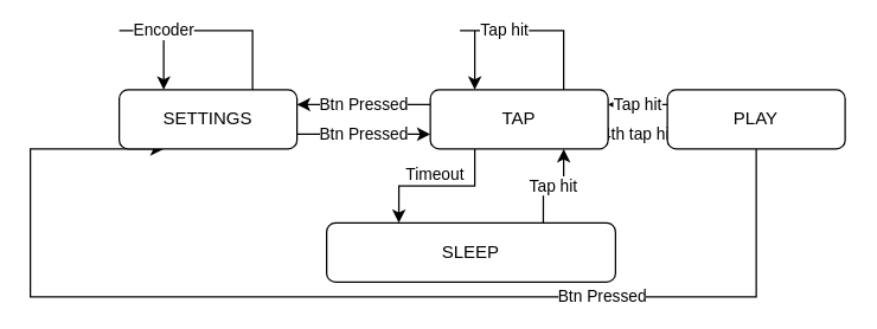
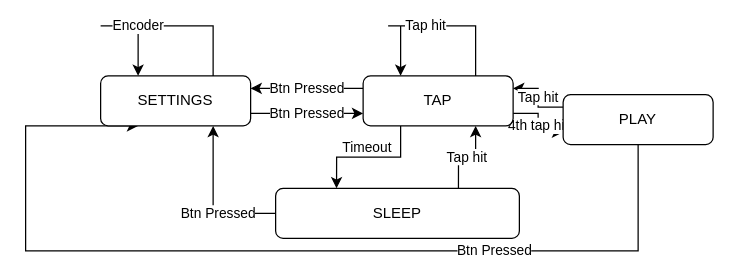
  <mxCell id="0" />
  <mxCell id="1" parent="0" />
  <mxCell id="2" style="edgeStyle=orthogonalEdgeStyle;rounded=0;orthogonalLoop=1;jettySize=auto;html=1;exitX=0.25;exitY=1;exitDx=0;exitDy=0;entryX=0.25;entryY=0;entryDx=0;entryDy=0;" edge="1" parent="1" source="7" target="13"><mxGeometry relative="1" as="geometry" /></mxCell>
  <mxCell id="3" value="Timeout" style="edgeLabel;html=1;align=center;verticalAlign=middle;resizable=0;points=[];" vertex="1" connectable="0" parent="2"><mxGeometry x="0.05" y="-3" relative="1" as="geometry"><mxPoint y="-6" as="offset" /></mxGeometry></mxCell>
  <mxCell id="4" value="Btn Pressed" style="edgeStyle=orthogonalEdgeStyle;rounded=0;orthogonalLoop=1;jettySize=auto;html=1;exitX=0;exitY=0.25;exitDx=0;exitDy=0;entryX=1;entryY=0.25;entryDx=0;entryDy=0;" edge="1" parent="1" source="7" target="15"><mxGeometry relative="1" as="geometry" /></mxCell>
  <mxCell id="5" style="edgeStyle=orthogonalEdgeStyle;rounded=0;orthogonalLoop=1;jettySize=auto;html=1;exitX=1;exitY=0.75;exitDx=0;exitDy=0;entryX=0;entryY=0.75;entryDx=0;entryDy=0;" edge="1" parent="1" source="7" target="10"><mxGeometry relative="1" as="geometry" /></mxCell>
  <mxCell id="6" value="4th tap hit" style="edgeLabel;html=1;align=center;verticalAlign=middle;resizable=0;points=[];" vertex="1" connectable="0" parent="5"><mxGeometry x="0.05" y="1" relative="1" as="geometry"><mxPoint x="-2" as="offset" /></mxGeometry></mxCell>
  <mxCell id="7" value="TAP" style="rounded=1;whiteSpace=wrap;html=1;" vertex="1" parent="1"><mxGeometry x="290" y="60" width="120" height="40" as="geometry" /></mxCell>
  <mxCell id="8" value="Tap hit" style="edgeStyle=orthogonalEdgeStyle;rounded=0;orthogonalLoop=1;jettySize=auto;html=1;exitX=0;exitY=0.25;exitDx=0;exitDy=0;entryX=1;entryY=0.25;entryDx=0;entryDy=0;" edge="1" parent="1" source="10" target="7"><mxGeometry relative="1" as="geometry" /></mxCell>
  <mxCell id="9" value="Btn Pressed" style="edgeStyle=orthogonalEdgeStyle;rounded=0;orthogonalLoop=1;jettySize=auto;html=1;exitX=0.5;exitY=1;exitDx=0;exitDy=0;entryX=0.25;entryY=1;entryDx=0;entryDy=0;" edge="1" parent="1" source="10" target="15"><mxGeometry x="-0.478" relative="1" as="geometry"><Array as="points"><mxPoint x="510" y="200" /><mxPoint x="20" y="200" /></Array><mxPoint as="offset" /></mxGeometry></mxCell>
- <mxCell id="10" value="PLAY" style="rounded=1;whiteSpace=wrap;html=1;" vertex="1" parent="1"><mxGeometry x="450" y="60" width="120" height="40" as="geometry" /></mxCell>
+ <mxCell id="10" value="PLAY" style="rounded=1;whiteSpace=wrap;html=1;" vertex="1" parent="1"><mxGeometry x="450" y="75" width="120" height="40" as="geometry" /></mxCell>
  <mxCell id="11" value="Tap hit" style="edgeStyle=orthogonalEdgeStyle;rounded=0;orthogonalLoop=1;jettySize=auto;html=1;exitX=0.75;exitY=0;exitDx=0;exitDy=0;entryX=0.75;entryY=1;entryDx=0;entryDy=0;" edge="1" parent="1" source="13" target="7"><mxGeometry relative="1" as="geometry" /></mxCell>
+ <mxCell id="12" value="Btn Pressed" style="edgeStyle=orthogonalEdgeStyle;rounded=0;orthogonalLoop=1;jettySize=auto;html=1;exitX=0;exitY=0.5;exitDx=0;exitDy=0;entryX=0.75;entryY=1;entryDx=0;entryDy=0;" edge="1" parent="1" source="13" target="15"><mxGeometry x="-0.238" relative="1" as="geometry"><mxPoint as="offset" /></mxGeometry></mxCell>
  <mxCell id="13" value="SLEEP" style="rounded=1;whiteSpace=wrap;html=1;" vertex="1" parent="1"><mxGeometry x="220" y="150" width="195" height="40" as="geometry" /></mxCell>
  <mxCell id="14" value="Btn Pressed" style="edgeStyle=orthogonalEdgeStyle;rounded=0;orthogonalLoop=1;jettySize=auto;html=1;exitX=1;exitY=0.75;exitDx=0;exitDy=0;entryX=0;entryY=0.75;entryDx=0;entryDy=0;" edge="1" parent="1" source="15" target="7"><mxGeometry relative="1" as="geometry" /></mxCell>
  <mxCell id="15" value="SETTINGS" style="rounded=1;whiteSpace=wrap;html=1;" vertex="1" parent="1"><mxGeometry x="80" y="60" width="120" height="40" as="geometry" /></mxCell>
  <mxCell id="16" value="Tap hit" style="edgeStyle=orthogonalEdgeStyle;rounded=0;orthogonalLoop=1;jettySize=auto;html=1;exitX=0.75;exitY=0;exitDx=0;exitDy=0;entryX=0.25;entryY=0;entryDx=0;entryDy=0;" edge="1" parent="1" source="7" target="7"><mxGeometry relative="1" as="geometry"><Array as="points"><mxPoint x="310" y="20" /><mxPoint x="250" y="20" /></Array></mxGeometry></mxCell>
  <mxCell id="17" value="Encoder" style="edgeStyle=orthogonalEdgeStyle;rounded=0;orthogonalLoop=1;jettySize=auto;html=1;exitX=0.75;exitY=0;exitDx=0;exitDy=0;entryX=0.25;entryY=0;entryDx=0;entryDy=0;" edge="1" parent="1" source="15" target="15"><mxGeometry relative="1" as="geometry"><Array as="points"><mxPoint x="80" y="20" /><mxPoint x="20" y="20" /></Array></mxGeometry></mxCell>
